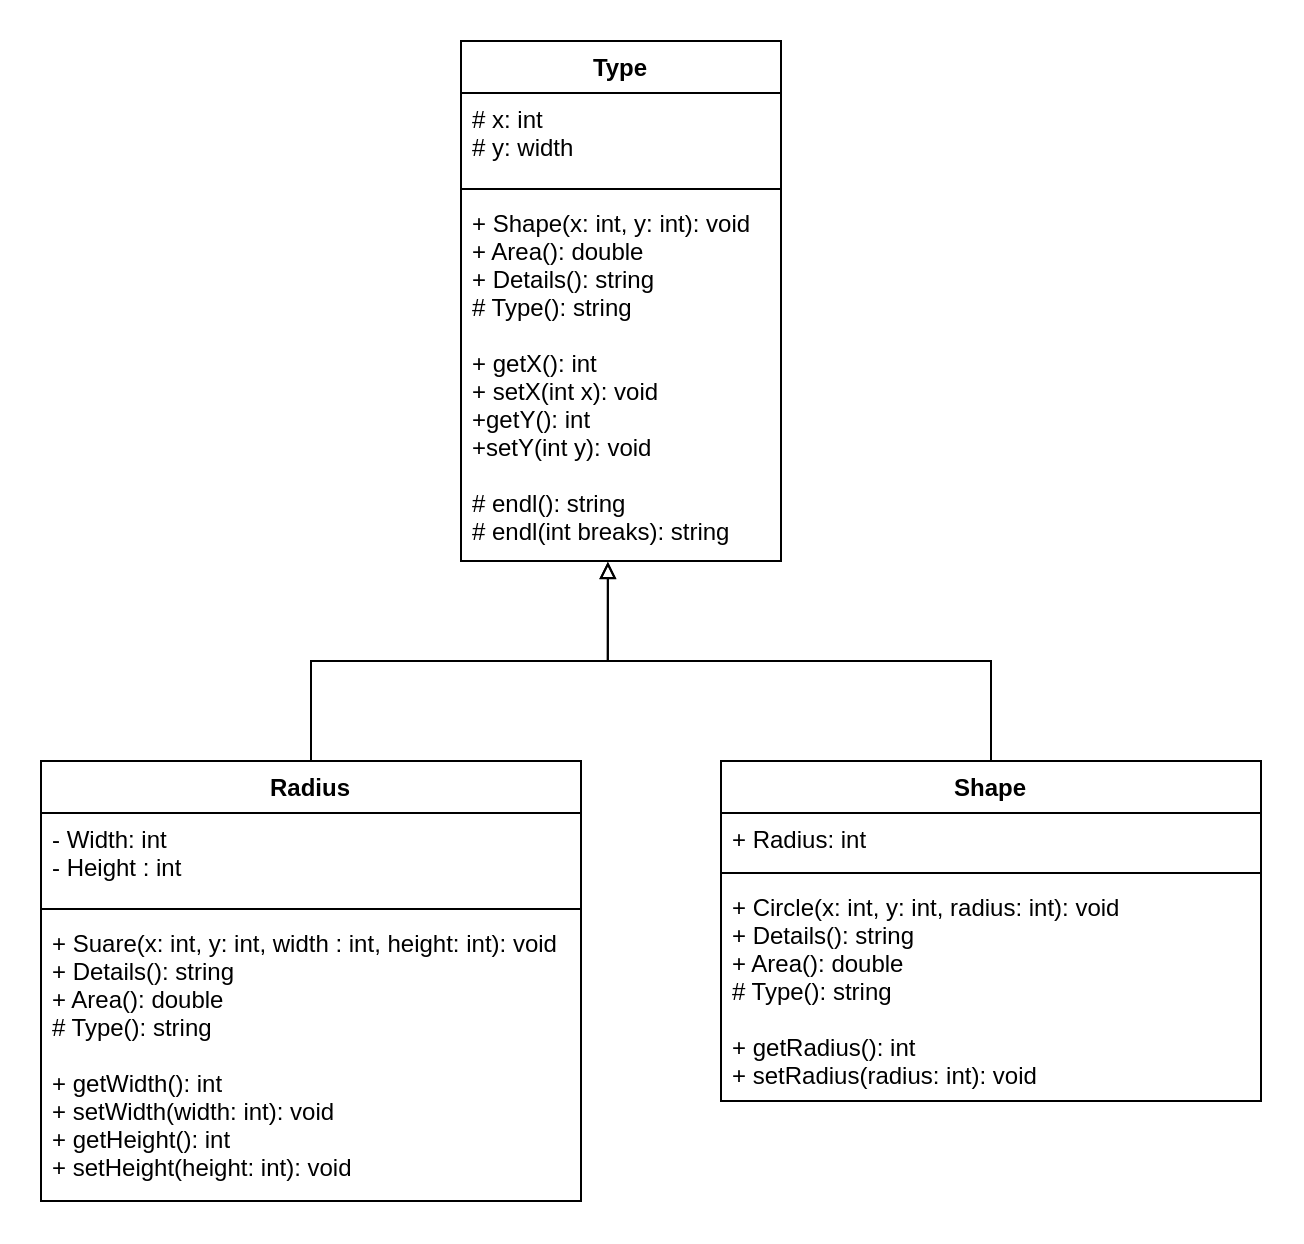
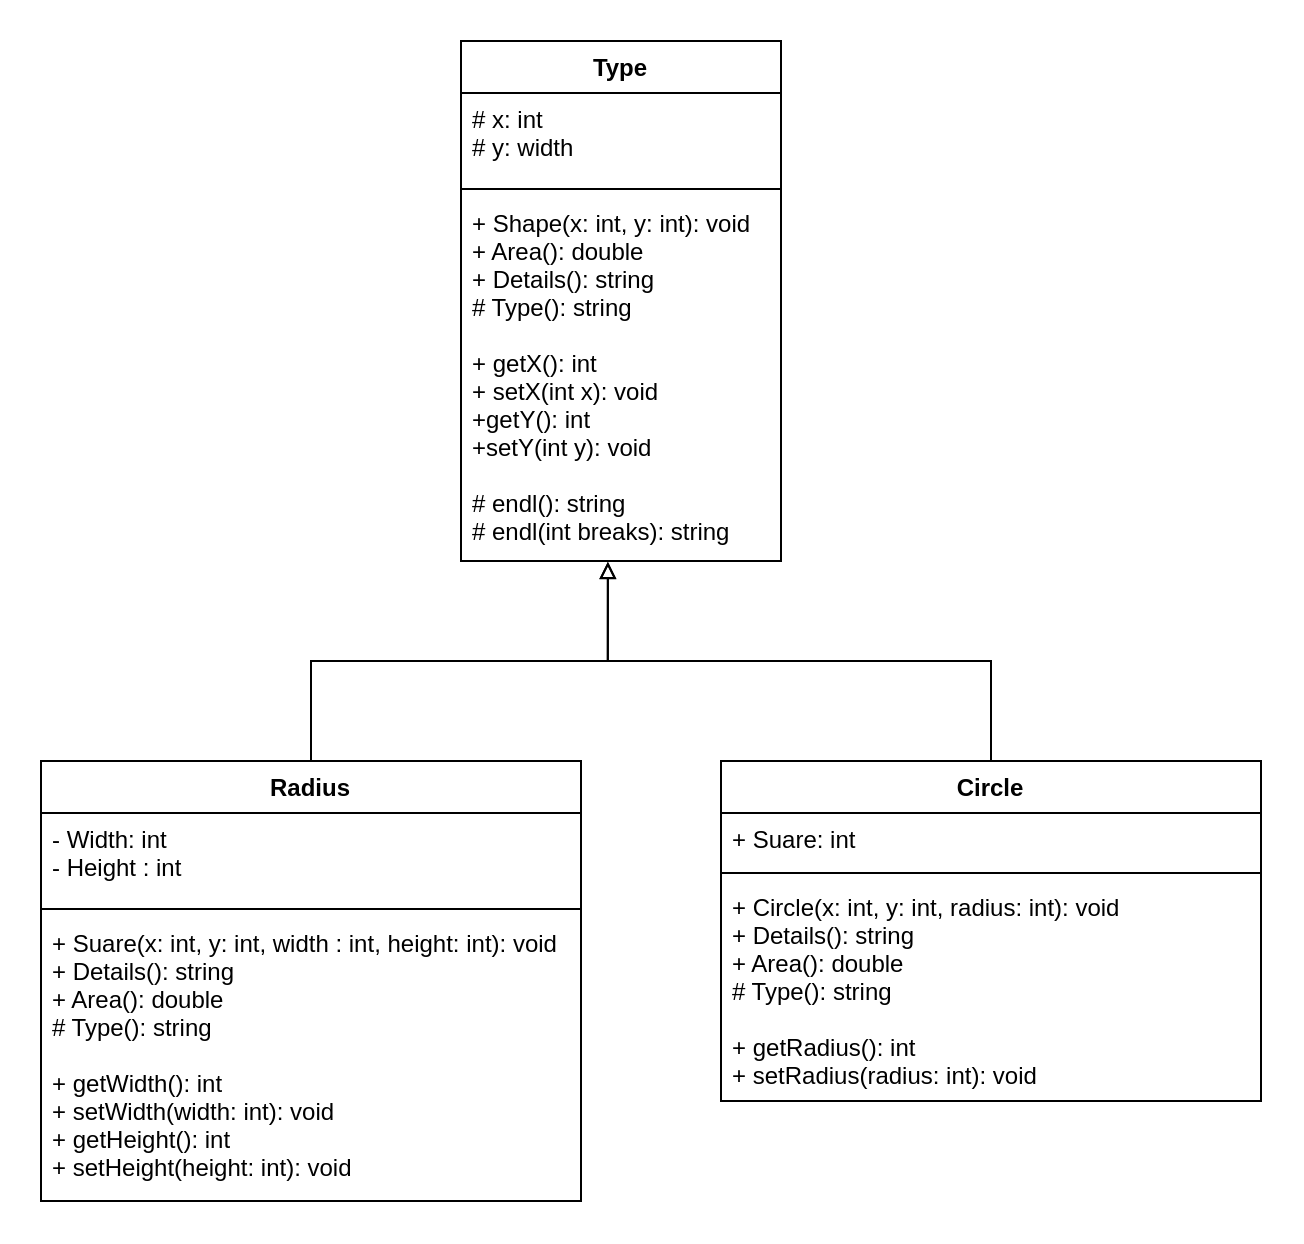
  <mxCell id="0" />
  <mxCell id="1" parent="0" />
  <mxCell id="2" value="Type" style="swimlane;fontStyle=1;align=center;verticalAlign=top;childLayout=stackLayout;horizontal=1;startSize=26;horizontalStack=0;resizeParent=1;resizeParentMax=0;resizeLast=0;collapsible=1;marginBottom=0;" vertex="1" parent="1"><mxGeometry x="230" y="20" width="160" height="260" as="geometry" /></mxCell>
  <mxCell id="3" value="# x: int&#10;# y: width" style="text;strokeColor=none;fillColor=none;align=left;verticalAlign=top;spacingLeft=4;spacingRight=4;overflow=hidden;rotatable=0;points=[[0,0.5],[1,0.5]];portConstraint=eastwest;" vertex="1" parent="2"><mxGeometry y="26" width="160" height="44" as="geometry" /></mxCell>
  <mxCell id="4" value="" style="line;strokeWidth=1;fillColor=none;align=left;verticalAlign=middle;spacingTop=-1;spacingLeft=3;spacingRight=3;rotatable=0;labelPosition=right;points=[];portConstraint=eastwest;" vertex="1" parent="2"><mxGeometry y="70" width="160" height="8" as="geometry" /></mxCell>
  <mxCell id="5" value="+ Shape(x: int, y: int): void&#10;+ Area(): double&#10;+ Details(): string&#10;# Type(): string&#10;&#10;+ getX(): int&#10;+ setX(int x): void&#10;+getY(): int&#10;+setY(int y): void&#10;&#10;# endl(): string&#10;# endl(int breaks): string" style="text;strokeColor=none;fillColor=none;align=left;verticalAlign=top;spacingLeft=4;spacingRight=4;overflow=hidden;rotatable=0;points=[[0,0.5],[1,0.5]];portConstraint=eastwest;" vertex="1" parent="2"><mxGeometry y="78" width="160" height="182" as="geometry" /></mxCell>
  <mxCell id="6" style="edgeStyle=orthogonalEdgeStyle;rounded=0;orthogonalLoop=1;jettySize=auto;html=1;exitX=0.5;exitY=0;exitDx=0;exitDy=0;entryX=0.459;entryY=1.002;entryDx=0;entryDy=0;entryPerimeter=0;endArrow=block;endFill=0;" edge="1" parent="1" source="7" target="5"><mxGeometry relative="1" as="geometry" /></mxCell>
  <mxCell id="7" value="Radius" style="swimlane;fontStyle=1;align=center;verticalAlign=top;childLayout=stackLayout;horizontal=1;startSize=26;horizontalStack=0;resizeParent=1;resizeParentMax=0;resizeLast=0;collapsible=1;marginBottom=0;" vertex="1" parent="1"><mxGeometry x="20" y="380" width="270" height="220" as="geometry" /></mxCell>
  <mxCell id="8" value="- Width: int&#10;- Height : int" style="text;strokeColor=none;fillColor=none;align=left;verticalAlign=top;spacingLeft=4;spacingRight=4;overflow=hidden;rotatable=0;points=[[0,0.5],[1,0.5]];portConstraint=eastwest;" vertex="1" parent="7"><mxGeometry y="26" width="270" height="44" as="geometry" /></mxCell>
  <mxCell id="9" value="" style="line;strokeWidth=1;fillColor=none;align=left;verticalAlign=middle;spacingTop=-1;spacingLeft=3;spacingRight=3;rotatable=0;labelPosition=right;points=[];portConstraint=eastwest;" vertex="1" parent="7"><mxGeometry y="70" width="270" height="8" as="geometry" /></mxCell>
  <mxCell id="10" value="+ Suare(x: int, y: int, width : int, height: int): void&#10;+ Details(): string&#10;+ Area(): double&#10;# Type(): string&#10;&#10;+ getWidth(): int&#10;+ setWidth(width: int): void&#10;+ getHeight(): int&#10;+ setHeight(height: int): void" style="text;strokeColor=none;fillColor=none;align=left;verticalAlign=top;spacingLeft=4;spacingRight=4;overflow=hidden;rotatable=0;points=[[0,0.5],[1,0.5]];portConstraint=eastwest;" vertex="1" parent="7"><mxGeometry y="78" width="270" height="142" as="geometry" /></mxCell>
  <mxCell id="11" style="edgeStyle=orthogonalEdgeStyle;rounded=0;orthogonalLoop=1;jettySize=auto;html=1;exitX=0.5;exitY=0;exitDx=0;exitDy=0;entryX=0.459;entryY=1.003;entryDx=0;entryDy=0;entryPerimeter=0;endArrow=block;endFill=0;" edge="1" parent="1" source="12" target="5"><mxGeometry relative="1" as="geometry" /></mxCell>
- <mxCell id="12" value="Shape" style="swimlane;fontStyle=1;align=center;verticalAlign=top;childLayout=stackLayout;horizontal=1;startSize=26;horizontalStack=0;resizeParent=1;resizeParentMax=0;resizeLast=0;collapsible=1;marginBottom=0;" vertex="1" parent="1"><mxGeometry x="360" y="380" width="270" height="170" as="geometry" /></mxCell>
- <mxCell id="13" value="+ Radius: int" style="text;strokeColor=none;fillColor=none;align=left;verticalAlign=top;spacingLeft=4;spacingRight=4;overflow=hidden;rotatable=0;points=[[0,0.5],[1,0.5]];portConstraint=eastwest;" vertex="1" parent="12"><mxGeometry y="26" width="270" height="26" as="geometry" /></mxCell>
+ <mxCell id="12" value="Circle" style="swimlane;fontStyle=1;align=center;verticalAlign=top;childLayout=stackLayout;horizontal=1;startSize=26;horizontalStack=0;resizeParent=1;resizeParentMax=0;resizeLast=0;collapsible=1;marginBottom=0;" vertex="1" parent="1"><mxGeometry x="360" y="380" width="270" height="170" as="geometry" /></mxCell>
+ <mxCell id="13" value="+ Suare: int" style="text;strokeColor=none;fillColor=none;align=left;verticalAlign=top;spacingLeft=4;spacingRight=4;overflow=hidden;rotatable=0;points=[[0,0.5],[1,0.5]];portConstraint=eastwest;" vertex="1" parent="12"><mxGeometry y="26" width="270" height="26" as="geometry" /></mxCell>
  <mxCell id="14" value="" style="line;strokeWidth=1;fillColor=none;align=left;verticalAlign=middle;spacingTop=-1;spacingLeft=3;spacingRight=3;rotatable=0;labelPosition=right;points=[];portConstraint=eastwest;" vertex="1" parent="12"><mxGeometry y="52" width="270" height="8" as="geometry" /></mxCell>
  <mxCell id="15" value="+ Circle(x: int, y: int, radius: int): void&#10;+ Details(): string&#10;+ Area(): double&#10;# Type(): string&#10;&#10;+ getRadius(): int&#10;+ setRadius(radius: int): void" style="text;strokeColor=none;fillColor=none;align=left;verticalAlign=top;spacingLeft=4;spacingRight=4;overflow=hidden;rotatable=0;points=[[0,0.5],[1,0.5]];portConstraint=eastwest;" vertex="1" parent="12"><mxGeometry y="60" width="270" height="110" as="geometry" /></mxCell>
